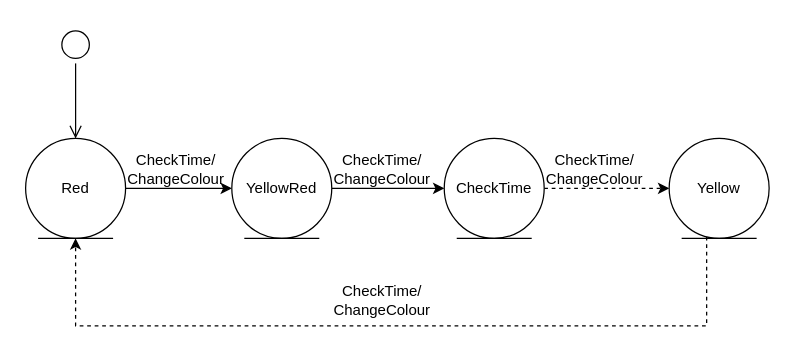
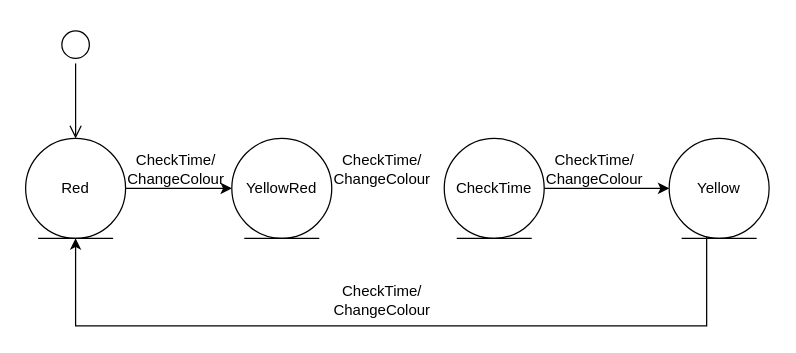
  <mxCell id="0" />
  <mxCell id="1" parent="0" />
  <mxCell id="2" value="" style="ellipse;html=1;shape=startState;" parent="1" vertex="1"><mxGeometry x="45" y="20" width="30" height="30" as="geometry" /></mxCell>
  <mxCell id="3" value="" style="edgeStyle=orthogonalEdgeStyle;html=1;verticalAlign=bottom;endArrow=open;endSize=8;rounded=0;" parent="1" source="2" edge="1"><mxGeometry relative="1" as="geometry"><mxPoint x="60" y="110" as="targetPoint" /></mxGeometry></mxCell>
  <mxCell id="4" style="edgeStyle=orthogonalEdgeStyle;rounded=0;orthogonalLoop=1;jettySize=auto;html=1;" parent="1" source="5" edge="1"><mxGeometry relative="1" as="geometry"><mxPoint x="185" y="150" as="targetPoint" /></mxGeometry></mxCell>
  <mxCell id="5" value="Red" style="ellipse;shape=umlEntity;whiteSpace=wrap;html=1;" parent="1" vertex="1"><mxGeometry x="20" y="110" width="80" height="80" as="geometry" /></mxCell>
- <mxCell id="6" style="edgeStyle=orthogonalEdgeStyle;rounded=0;orthogonalLoop=1;jettySize=auto;html=1;entryX=0;entryY=0.5;entryDx=0;entryDy=0;" parent="1" source="7" target="9" edge="1"><mxGeometry relative="1" as="geometry"><mxPoint x="335" y="150" as="targetPoint" /></mxGeometry></mxCell>
  <mxCell id="7" value="YellowRed" style="ellipse;shape=umlEntity;whiteSpace=wrap;html=1;" parent="1" vertex="1"><mxGeometry x="185" y="110" width="80" height="80" as="geometry" /></mxCell>
- <mxCell id="8" style="edgeStyle=orthogonalEdgeStyle;rounded=0;orthogonalLoop=1;jettySize=auto;html=1;entryX=0;entryY=0.5;entryDx=0;entryDy=0;dashed=1;" parent="1" source="9" target="11" edge="1"><mxGeometry relative="1" as="geometry" /></mxCell>
+ <mxCell id="8" style="edgeStyle=orthogonalEdgeStyle;rounded=0;orthogonalLoop=1;jettySize=auto;html=1;entryX=0;entryY=0.5;entryDx=0;entryDy=0;" parent="1" source="9" target="11" edge="1"><mxGeometry relative="1" as="geometry" /></mxCell>
  <mxCell id="9" value="CheckTime" style="ellipse;shape=umlEntity;whiteSpace=wrap;html=1;" parent="1" vertex="1"><mxGeometry x="355" y="110" width="80" height="80" as="geometry" /></mxCell>
- <mxCell id="10" style="edgeStyle=orthogonalEdgeStyle;rounded=0;orthogonalLoop=1;jettySize=auto;html=1;entryX=0.5;entryY=1;entryDx=0;entryDy=0;dashed=1;" parent="1" source="11" target="5" edge="1"><mxGeometry relative="1" as="geometry"><Array as="points"><mxPoint x="565" y="260" /><mxPoint x="60" y="260" /></Array></mxGeometry></mxCell>
+ <mxCell id="10" style="edgeStyle=orthogonalEdgeStyle;rounded=0;orthogonalLoop=1;jettySize=auto;html=1;entryX=0.5;entryY=1;entryDx=0;entryDy=0;" parent="1" source="11" target="5" edge="1"><mxGeometry relative="1" as="geometry"><Array as="points"><mxPoint x="565" y="260" /><mxPoint x="60" y="260" /></Array></mxGeometry></mxCell>
  <mxCell id="11" value="Yellow" style="ellipse;shape=umlEntity;whiteSpace=wrap;html=1;" parent="1" vertex="1"><mxGeometry x="535" y="110" width="80" height="80" as="geometry" /></mxCell>
  <mxCell id="12" value="CheckTime/&lt;br&gt;ChangeColour" style="text;html=1;align=center;verticalAlign=middle;resizable=0;points=[];autosize=1;strokeColor=none;fillColor=none;" parent="1" vertex="1"><mxGeometry x="90" y="115" width="100" height="40" as="geometry" /></mxCell>
  <mxCell id="13" value="CheckTime/&lt;br&gt;ChangeColour" style="text;html=1;align=center;verticalAlign=middle;resizable=0;points=[];autosize=1;strokeColor=none;fillColor=none;" parent="1" vertex="1"><mxGeometry x="255" y="115" width="100" height="40" as="geometry" /></mxCell>
  <mxCell id="14" value="CheckTime/&lt;br&gt;ChangeColour" style="text;html=1;align=center;verticalAlign=middle;resizable=0;points=[];autosize=1;strokeColor=none;fillColor=none;" parent="1" vertex="1"><mxGeometry x="425" y="115" width="100" height="40" as="geometry" /></mxCell>
  <mxCell id="15" value="CheckTime/&lt;br&gt;ChangeColour" style="text;html=1;align=center;verticalAlign=middle;resizable=0;points=[];autosize=1;strokeColor=none;fillColor=none;" parent="1" vertex="1"><mxGeometry x="255" y="220" width="100" height="40" as="geometry" /></mxCell>
